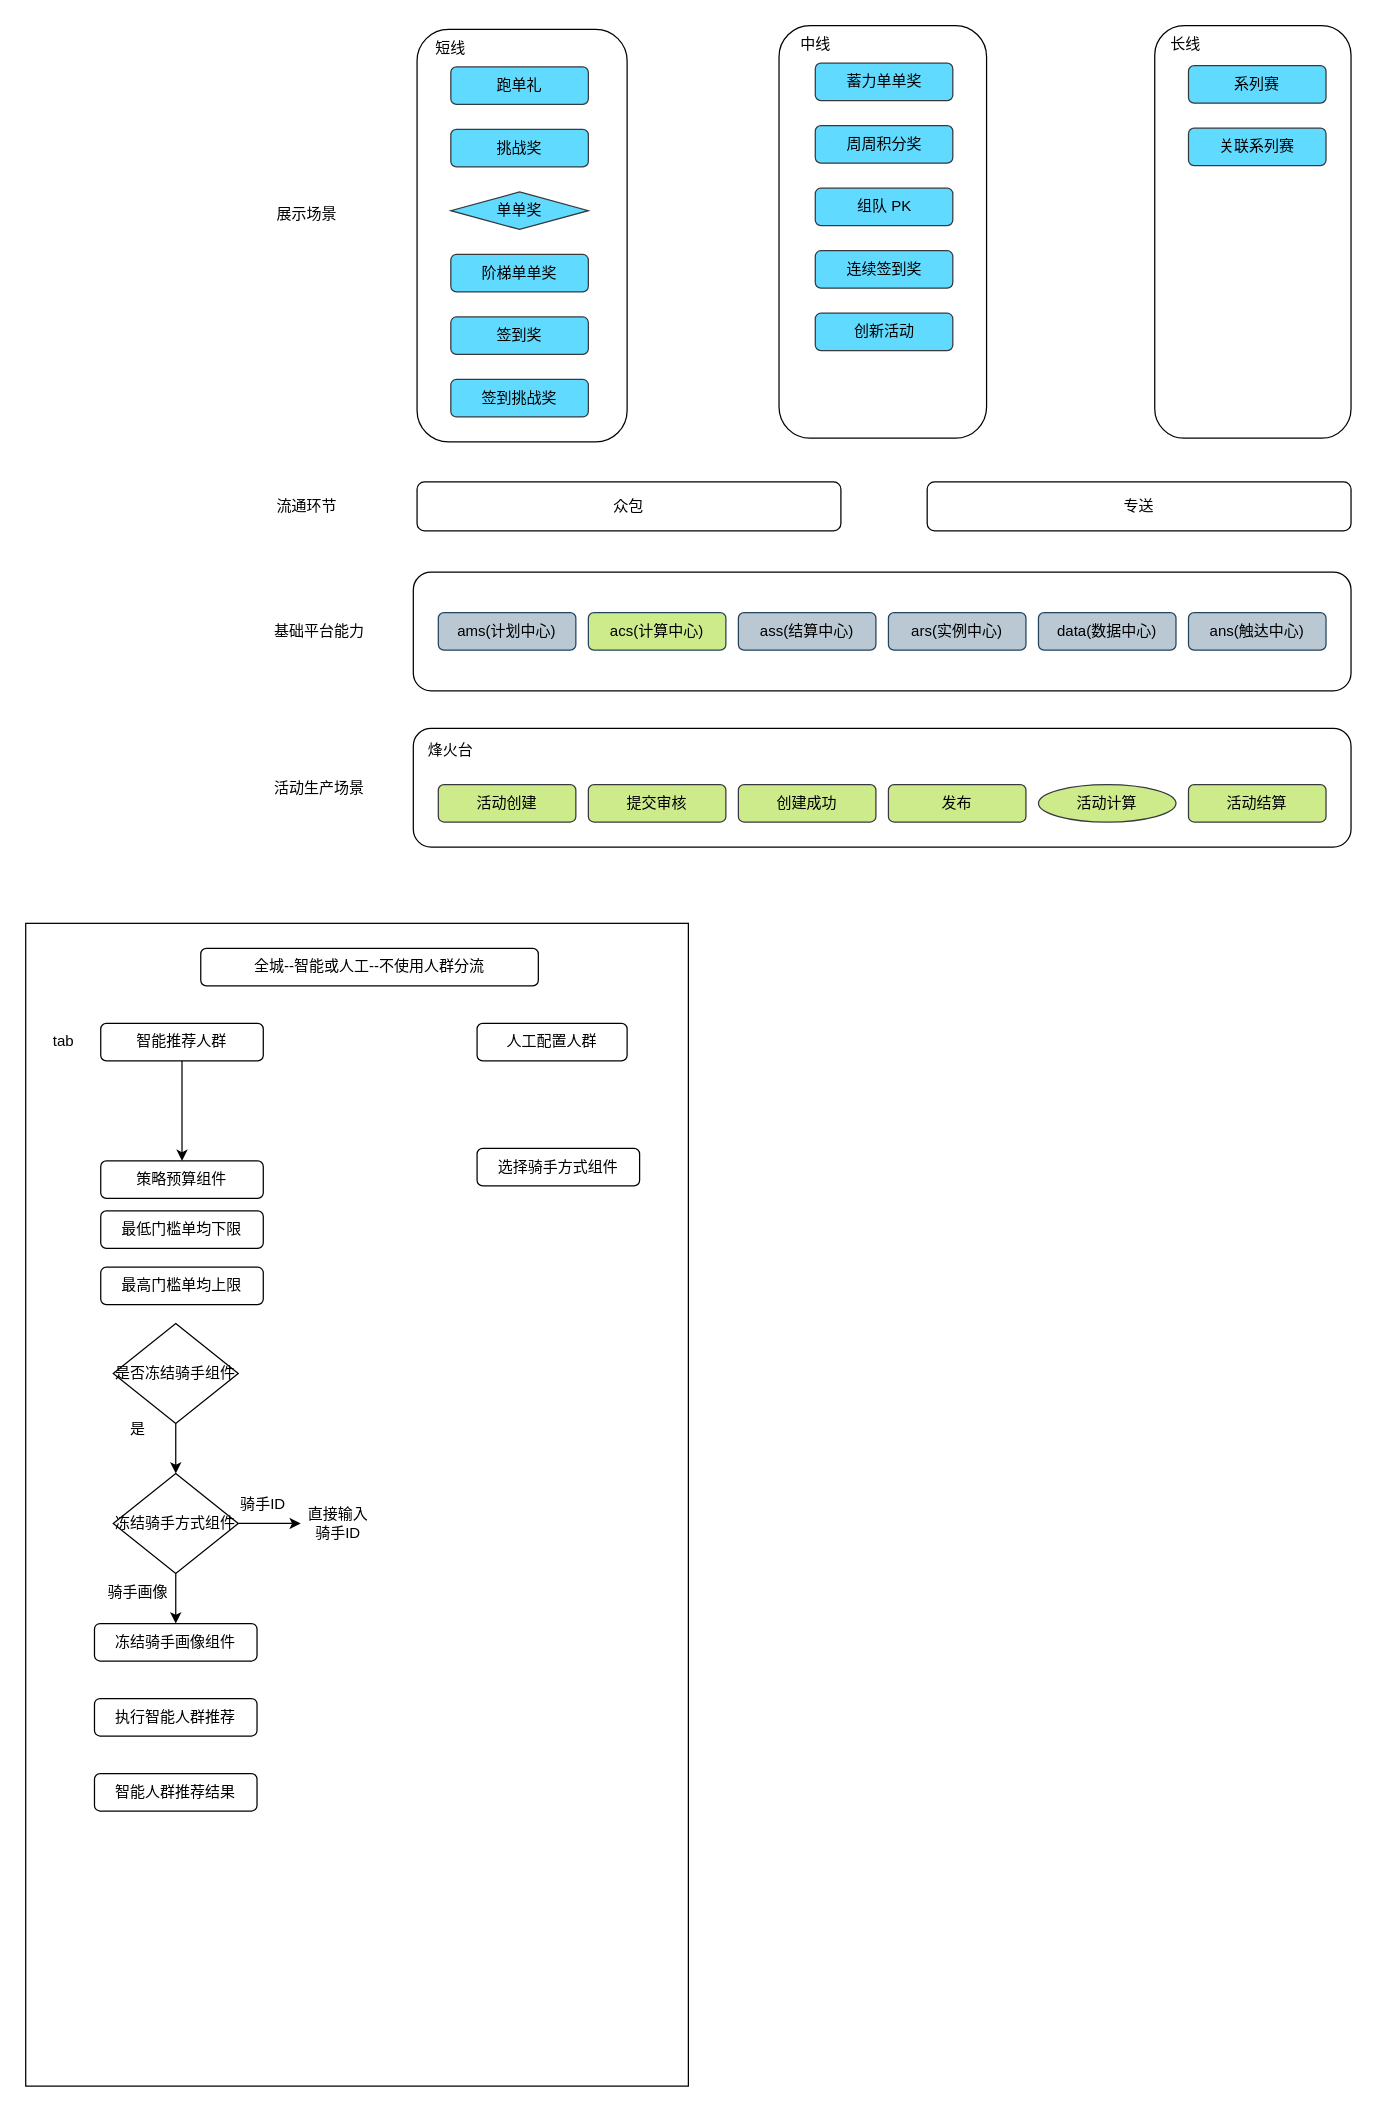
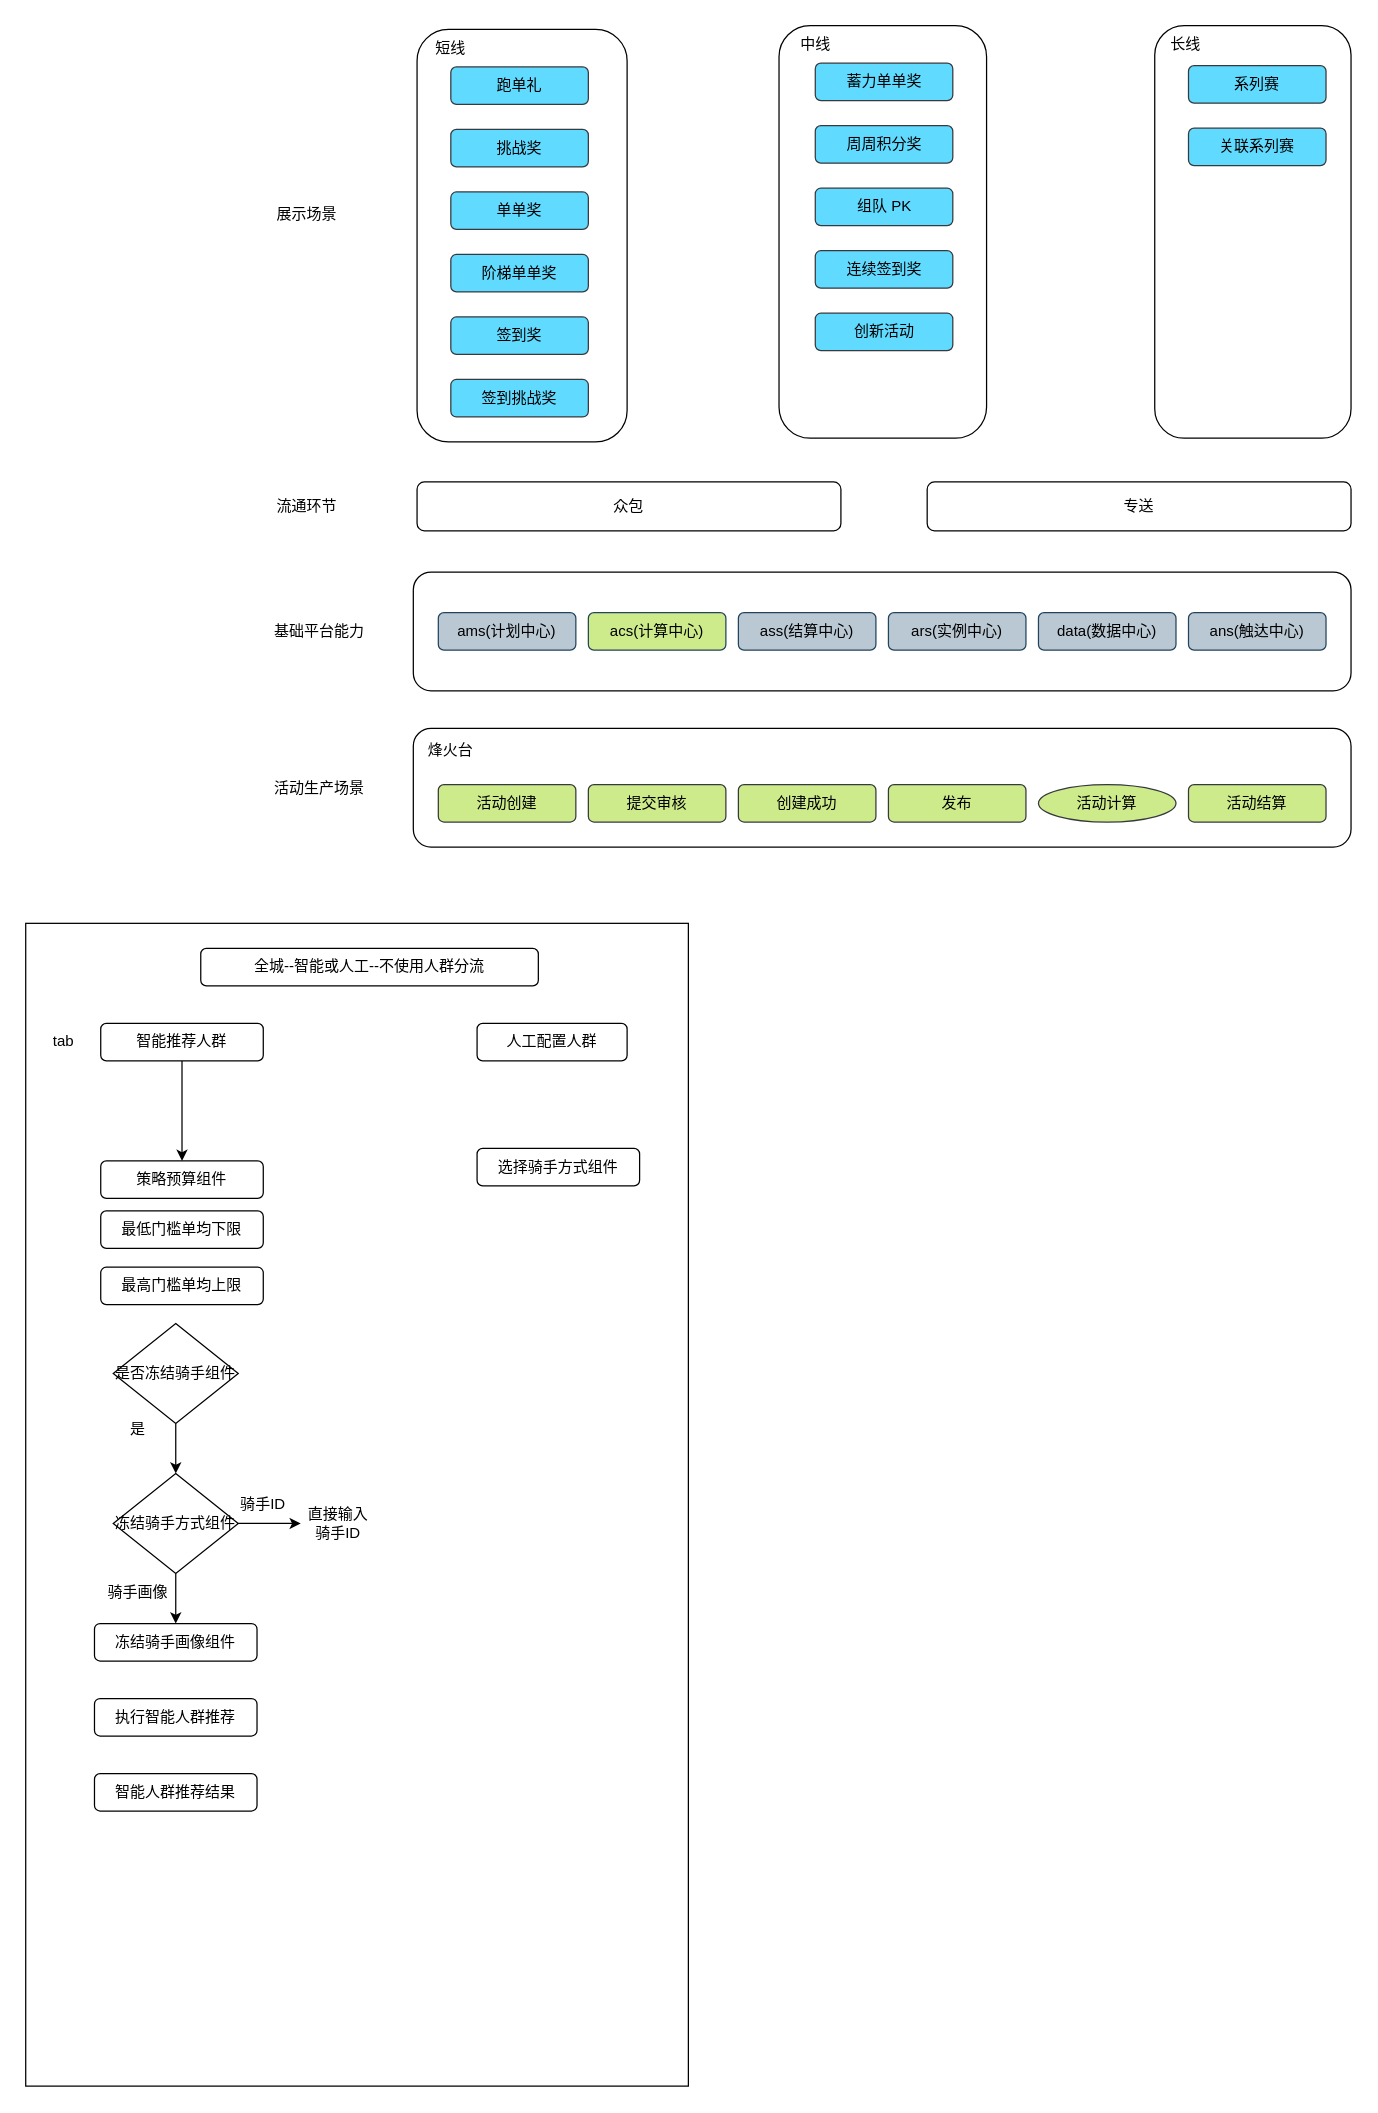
  <mxCell id="0" />
  <mxCell id="1" parent="0" />
  <mxCell id="2" value="" style="rounded=0;whiteSpace=wrap;html=1;" vertex="1" parent="1"><mxGeometry x="20" y="738" width="530" height="930" as="geometry" /></mxCell>
  <mxCell id="3" value="" style="rounded=1;whiteSpace=wrap;html=1;" parent="1" vertex="1"><mxGeometry x="333" y="23" width="168" height="330" as="geometry" /></mxCell>
  <mxCell id="4" value="" style="rounded=1;whiteSpace=wrap;html=1;" parent="1" vertex="1"><mxGeometry x="622.5" y="20" width="166" height="330" as="geometry" /></mxCell>
  <mxCell id="5" value="" style="rounded=1;whiteSpace=wrap;html=1;" parent="1" vertex="1"><mxGeometry x="923" y="20" width="157" height="330" as="geometry" /></mxCell>
  <mxCell id="6" value="短线" style="text;html=1;strokeColor=none;fillColor=none;align=center;verticalAlign=middle;whiteSpace=wrap;rounded=0;" parent="1" vertex="1"><mxGeometry x="330" y="23" width="60" height="30" as="geometry" /></mxCell>
  <mxCell id="7" value="中线" style="text;html=1;strokeColor=none;fillColor=none;align=center;verticalAlign=middle;whiteSpace=wrap;rounded=0;" parent="1" vertex="1"><mxGeometry x="621.5" y="20" width="60" height="30" as="geometry" /></mxCell>
  <mxCell id="8" value="长线" style="text;html=1;strokeColor=none;fillColor=none;align=center;verticalAlign=middle;whiteSpace=wrap;rounded=0;" parent="1" vertex="1"><mxGeometry x="918" y="20" width="60" height="30" as="geometry" /></mxCell>
  <mxCell id="9" value="展示场景" style="text;html=1;strokeColor=none;fillColor=none;align=center;verticalAlign=middle;whiteSpace=wrap;rounded=0;" parent="1" vertex="1"><mxGeometry x="215" y="156" width="60" height="30" as="geometry" /></mxCell>
  <mxCell id="10" value="基础平台能力" style="text;html=1;strokeColor=none;fillColor=none;align=center;verticalAlign=middle;whiteSpace=wrap;rounded=0;" parent="1" vertex="1"><mxGeometry x="210" y="489.5" width="90" height="30" as="geometry" /></mxCell>
  <mxCell id="11" value="" style="rounded=1;whiteSpace=wrap;html=1;" parent="1" vertex="1"><mxGeometry x="330" y="457" width="750" height="95" as="geometry" /></mxCell>
  <mxCell id="12" value="跑单礼" style="rounded=1;whiteSpace=wrap;html=1;fillColor=#61DAFF;strokeColor=#36393d;" parent="1" vertex="1"><mxGeometry x="360" y="53" width="110" height="30" as="geometry" /></mxCell>
  <mxCell id="13" value="挑战奖" style="rounded=1;whiteSpace=wrap;html=1;fillColor=#61DAFF;strokeColor=#36393d;" parent="1" vertex="1"><mxGeometry x="360" y="103" width="110" height="30" as="geometry" /></mxCell>
- <mxCell id="14" value="单单奖" style="rhombus;whiteSpace=wrap;html=1;fillColor=#61DAFF;strokeColor=#36393d;" parent="1" vertex="1"><mxGeometry x="360" y="153" width="110" height="30" as="geometry" /></mxCell>
+ <mxCell id="14" value="单单奖" style="rounded=1;whiteSpace=wrap;html=1;fillColor=#61DAFF;strokeColor=#36393d;" parent="1" vertex="1"><mxGeometry x="360" y="153" width="110" height="30" as="geometry" /></mxCell>
  <mxCell id="15" value="阶梯单单奖" style="rounded=1;whiteSpace=wrap;html=1;fillColor=#61DAFF;strokeColor=#36393d;" parent="1" vertex="1"><mxGeometry x="360" y="203" width="110" height="30" as="geometry" /></mxCell>
  <mxCell id="16" value="签到奖" style="rounded=1;whiteSpace=wrap;html=1;fillColor=#61DAFF;strokeColor=#36393d;" parent="1" vertex="1"><mxGeometry x="360" y="253" width="110" height="30" as="geometry" /></mxCell>
  <mxCell id="17" value="签到挑战奖" style="rounded=1;whiteSpace=wrap;html=1;fillColor=#61DAFF;strokeColor=#36393d;" parent="1" vertex="1"><mxGeometry x="360" y="303" width="110" height="30" as="geometry" /></mxCell>
  <mxCell id="18" value="蓄力单单奖" style="rounded=1;whiteSpace=wrap;html=1;fillColor=#61DAFF;strokeColor=#36393d;" parent="1" vertex="1"><mxGeometry x="651.5" y="50" width="110" height="30" as="geometry" /></mxCell>
  <mxCell id="19" value="周周积分奖" style="rounded=1;whiteSpace=wrap;html=1;fillColor=#61DAFF;strokeColor=#36393d;" parent="1" vertex="1"><mxGeometry x="651.5" y="100" width="110" height="30" as="geometry" /></mxCell>
  <mxCell id="20" value="组队 PK" style="rounded=1;whiteSpace=wrap;html=1;fillColor=#61DAFF;strokeColor=#36393d;" parent="1" vertex="1"><mxGeometry x="651.5" y="150" width="110" height="30" as="geometry" /></mxCell>
  <mxCell id="21" value="连续签到奖" style="rounded=1;whiteSpace=wrap;html=1;fillColor=#61DAFF;strokeColor=#36393d;" parent="1" vertex="1"><mxGeometry x="651.5" y="200" width="110" height="30" as="geometry" /></mxCell>
  <mxCell id="22" value="创新活动" style="rounded=1;whiteSpace=wrap;html=1;fillColor=#61DAFF;strokeColor=#36393d;" parent="1" vertex="1"><mxGeometry x="651.5" y="250" width="110" height="30" as="geometry" /></mxCell>
  <mxCell id="23" value="系列赛" style="rounded=1;whiteSpace=wrap;html=1;fillColor=#61DAFF;strokeColor=#36393d;" parent="1" vertex="1"><mxGeometry x="950" y="52" width="110" height="30" as="geometry" /></mxCell>
  <mxCell id="24" value="关联系列赛" style="rounded=1;whiteSpace=wrap;html=1;fillColor=#61DAFF;strokeColor=#36393d;" parent="1" vertex="1"><mxGeometry x="950" y="102" width="110" height="30" as="geometry" /></mxCell>
  <mxCell id="25" value="活动生产场景" style="text;html=1;strokeColor=none;fillColor=none;align=center;verticalAlign=middle;whiteSpace=wrap;rounded=0;" parent="1" vertex="1"><mxGeometry x="210" y="614.5" width="90" height="30" as="geometry" /></mxCell>
  <mxCell id="26" value="" style="rounded=1;whiteSpace=wrap;html=1;" parent="1" vertex="1"><mxGeometry x="330" y="582" width="750" height="95" as="geometry" /></mxCell>
  <mxCell id="27" value="烽火台" style="text;html=1;strokeColor=none;fillColor=none;align=center;verticalAlign=middle;whiteSpace=wrap;rounded=0;" parent="1" vertex="1"><mxGeometry x="330" y="584.5" width="60" height="30" as="geometry" /></mxCell>
  <mxCell id="28" value="ams(计划中心)" style="rounded=1;whiteSpace=wrap;html=1;fillColor=#bac8d3;strokeColor=#23445d;" parent="1" vertex="1"><mxGeometry x="350" y="489.5" width="110" height="30" as="geometry" /></mxCell>
  <mxCell id="29" value="acs(计算中心)" style="rounded=1;whiteSpace=wrap;html=1;fillColor=#cdeb8b;strokeColor=#23445d;" parent="1" vertex="1"><mxGeometry x="470" y="489.5" width="110" height="30" as="geometry" /></mxCell>
  <mxCell id="30" value="ass(结算中心)" style="rounded=1;whiteSpace=wrap;html=1;fillColor=#bac8d3;strokeColor=#23445d;" parent="1" vertex="1"><mxGeometry x="590" y="489.5" width="110" height="30" as="geometry" /></mxCell>
  <mxCell id="31" value="ars(实例中心)" style="rounded=1;whiteSpace=wrap;html=1;fillColor=#bac8d3;strokeColor=#23445d;" parent="1" vertex="1"><mxGeometry x="710" y="489.5" width="110" height="30" as="geometry" /></mxCell>
  <mxCell id="32" value="data(数据中心)" style="rounded=1;whiteSpace=wrap;html=1;fillColor=#bac8d3;strokeColor=#23445d;" parent="1" vertex="1"><mxGeometry x="830" y="489.5" width="110" height="30" as="geometry" /></mxCell>
  <mxCell id="33" value="ans(触达中心)" style="rounded=1;whiteSpace=wrap;html=1;fillColor=#bac8d3;strokeColor=#23445d;" parent="1" vertex="1"><mxGeometry x="950" y="489.5" width="110" height="30" as="geometry" /></mxCell>
  <mxCell id="34" value="活动创建" style="rounded=1;whiteSpace=wrap;html=1;fillColor=#cdeb8b;strokeColor=#36393d;" parent="1" vertex="1"><mxGeometry x="350" y="627" width="110" height="30" as="geometry" /></mxCell>
  <mxCell id="35" value="提交审核" style="rounded=1;whiteSpace=wrap;html=1;fillColor=#cdeb8b;strokeColor=#36393d;" parent="1" vertex="1"><mxGeometry x="470" y="627" width="110" height="30" as="geometry" /></mxCell>
  <mxCell id="36" value="创建成功" style="rounded=1;whiteSpace=wrap;html=1;fillColor=#cdeb8b;strokeColor=#36393d;" parent="1" vertex="1"><mxGeometry x="590" y="627" width="110" height="30" as="geometry" /></mxCell>
  <mxCell id="37" value="发布" style="rounded=1;whiteSpace=wrap;html=1;fillColor=#cdeb8b;strokeColor=#36393d;" parent="1" vertex="1"><mxGeometry x="710" y="627" width="110" height="30" as="geometry" /></mxCell>
  <mxCell id="38" value="活动计算" style="ellipse;whiteSpace=wrap;html=1;fillColor=#cdeb8b;strokeColor=#36393d;" parent="1" vertex="1"><mxGeometry x="830" y="627" width="110" height="30" as="geometry" /></mxCell>
  <mxCell id="39" value="活动结算" style="rounded=1;whiteSpace=wrap;html=1;fillColor=#cdeb8b;strokeColor=#36393d;" parent="1" vertex="1"><mxGeometry x="950" y="627" width="110" height="30" as="geometry" /></mxCell>
  <mxCell id="40" value="流通环节" style="text;html=1;strokeColor=none;fillColor=none;align=center;verticalAlign=middle;whiteSpace=wrap;rounded=0;" parent="1" vertex="1"><mxGeometry x="215" y="389.5" width="60" height="30" as="geometry" /></mxCell>
  <mxCell id="41" value="专送" style="rounded=1;whiteSpace=wrap;html=1;" parent="1" vertex="1"><mxGeometry x="741" y="385" width="339" height="39" as="geometry" /></mxCell>
  <mxCell id="42" value="众包" style="rounded=1;whiteSpace=wrap;html=1;" parent="1" vertex="1"><mxGeometry x="333" y="385" width="339" height="39" as="geometry" /></mxCell>
  <mxCell id="43" value="" style="edgeStyle=orthogonalEdgeStyle;rounded=0;orthogonalLoop=1;jettySize=auto;html=1;" edge="1" parent="1" source="44" target="46"><mxGeometry relative="1" as="geometry" /></mxCell>
  <mxCell id="44" value="智能推荐人群" style="rounded=1;whiteSpace=wrap;html=1;" vertex="1" parent="1"><mxGeometry x="80" y="818" width="130" height="30" as="geometry" /></mxCell>
  <mxCell id="45" value="人工配置人群" style="rounded=1;whiteSpace=wrap;html=1;" vertex="1" parent="1"><mxGeometry x="381" y="818" width="120" height="30" as="geometry" /></mxCell>
  <mxCell id="46" value="策略预算组件" style="rounded=1;whiteSpace=wrap;html=1;" vertex="1" parent="1"><mxGeometry x="80" y="928" width="130" height="30" as="geometry" /></mxCell>
  <mxCell id="47" value="最低门槛单均下限" style="rounded=1;whiteSpace=wrap;html=1;" vertex="1" parent="1"><mxGeometry x="80" y="968" width="130" height="30" as="geometry" /></mxCell>
  <mxCell id="48" value="最高门槛单均上限" style="rounded=1;whiteSpace=wrap;html=1;" vertex="1" parent="1"><mxGeometry x="80" y="1013" width="130" height="30" as="geometry" /></mxCell>
  <mxCell id="49" value="tab" style="text;html=1;align=center;verticalAlign=middle;resizable=0;points=[];autosize=1;strokeColor=none;fillColor=none;" vertex="1" parent="1"><mxGeometry x="30" y="818" width="40" height="30" as="geometry" /></mxCell>
  <mxCell id="50" value="全城--智能或人工--不使用人群分流" style="rounded=1;whiteSpace=wrap;html=1;" vertex="1" parent="1"><mxGeometry x="160" y="758" width="270" height="30" as="geometry" /></mxCell>
  <mxCell id="51" value="选择骑手方式组件" style="rounded=1;whiteSpace=wrap;html=1;" vertex="1" parent="1"><mxGeometry x="381" y="918" width="130" height="30" as="geometry" /></mxCell>
  <mxCell id="52" value="" style="edgeStyle=orthogonalEdgeStyle;rounded=0;orthogonalLoop=1;jettySize=auto;html=1;" edge="1" parent="1" source="53" target="56"><mxGeometry relative="1" as="geometry" /></mxCell>
  <mxCell id="53" value="是否冻结骑手组件" style="rhombus;whiteSpace=wrap;html=1;" vertex="1" parent="1"><mxGeometry x="90" y="1058" width="100" height="80" as="geometry" /></mxCell>
  <mxCell id="54" style="edgeStyle=orthogonalEdgeStyle;rounded=0;orthogonalLoop=1;jettySize=auto;html=1;exitX=0.5;exitY=1;exitDx=0;exitDy=0;" edge="1" parent="1" source="56" target="58"><mxGeometry relative="1" as="geometry" /></mxCell>
  <mxCell id="55" style="edgeStyle=orthogonalEdgeStyle;rounded=0;orthogonalLoop=1;jettySize=auto;html=1;exitX=1;exitY=0.5;exitDx=0;exitDy=0;entryX=0;entryY=0.5;entryDx=0;entryDy=0;" edge="1" parent="1" source="56" target="60"><mxGeometry relative="1" as="geometry" /></mxCell>
  <mxCell id="56" value="冻结骑手方式组件" style="rhombus;whiteSpace=wrap;html=1;" vertex="1" parent="1"><mxGeometry x="90" y="1178" width="100" height="80" as="geometry" /></mxCell>
  <mxCell id="57" value="是" style="text;html=1;strokeColor=none;fillColor=none;align=center;verticalAlign=middle;whiteSpace=wrap;rounded=0;" vertex="1" parent="1"><mxGeometry x="80" y="1128" width="60" height="30" as="geometry" /></mxCell>
  <mxCell id="58" value="冻结骑手画像组件" style="rounded=1;whiteSpace=wrap;html=1;" vertex="1" parent="1"><mxGeometry x="75" y="1298" width="130" height="30" as="geometry" /></mxCell>
  <mxCell id="59" value="骑手画像" style="text;html=1;strokeColor=none;fillColor=none;align=center;verticalAlign=middle;whiteSpace=wrap;rounded=0;" vertex="1" parent="1"><mxGeometry x="80" y="1258" width="60" height="30" as="geometry" /></mxCell>
  <mxCell id="60" value="直接输入骑手ID" style="text;html=1;strokeColor=none;fillColor=none;align=center;verticalAlign=middle;whiteSpace=wrap;rounded=0;" vertex="1" parent="1"><mxGeometry x="240" y="1203" width="60" height="30" as="geometry" /></mxCell>
  <mxCell id="61" value="骑手ID" style="text;html=1;strokeColor=none;fillColor=none;align=center;verticalAlign=middle;whiteSpace=wrap;rounded=0;" vertex="1" parent="1"><mxGeometry x="180" y="1188" width="60" height="30" as="geometry" /></mxCell>
  <mxCell id="62" value="执行智能人群推荐" style="rounded=1;whiteSpace=wrap;html=1;" vertex="1" parent="1"><mxGeometry x="75" y="1358" width="130" height="30" as="geometry" /></mxCell>
  <mxCell id="63" value="智能人群推荐结果" style="rounded=1;whiteSpace=wrap;html=1;" vertex="1" parent="1"><mxGeometry x="75" y="1418" width="130" height="30" as="geometry" /></mxCell>
